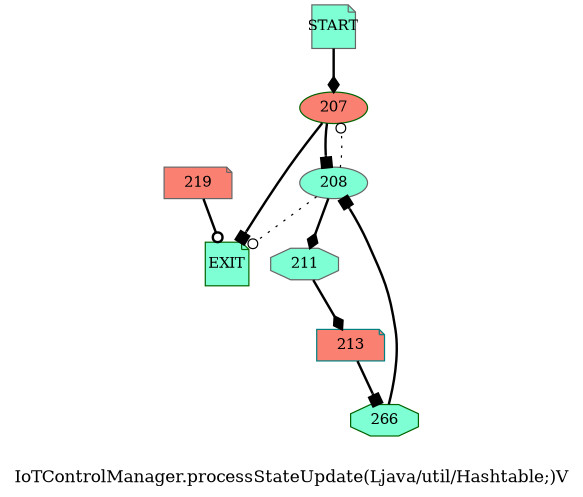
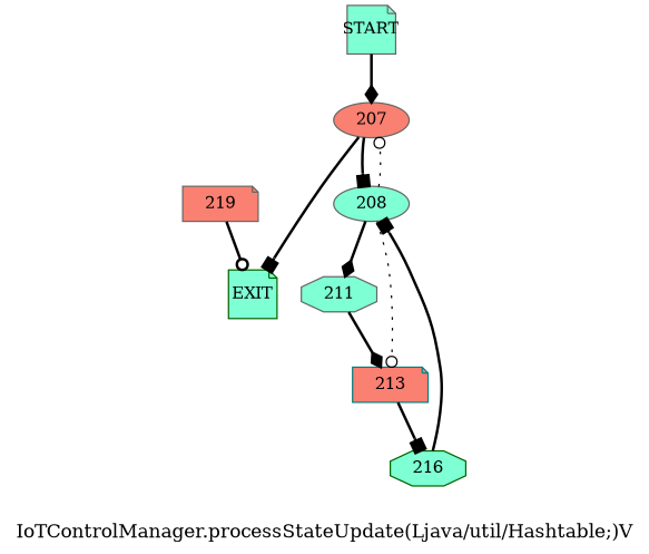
  digraph {
    label="IoTControlManager.processStateUpdate(Ljava/util/Hashtable;)V"
    node [color=gray40 fillcolor=aquamarine fixedsize=true fontsize=12 shape=note style=filled]
    edge [arrowhead=box style=bold]
-   n1 [color=darkgreen fillcolor=salmon height=0.36 label=207 shape=ellipse width=0.78]
+   n1 [fillcolor=salmon height=0.36 label=207 shape=ellipse width=0.78]
    n2 [height=0.36 label=208 shape=ellipse width=0.78]
    n3 [color=darkgreen height=0.5 label=EXIT style="filled, rounded" width=0.5]
    n4 [height=0.36 label=211 shape=octagon width=0.78]
    n5 [fillcolor=salmon height=0.36 label=219 width=0.78]
    n6 [color=teal fillcolor=salmon height=0.36 label=213 width=0.78]
-   n7 [color=darkgreen height=0.36 label=266 shape=octagon width=0.78]
+   n7 [color=darkgreen height=0.36 label=216 shape=octagon width=0.78]
    n8 [height=0.5 label=START style="filled, rounded" width=0.5]
    n1 -> n2
    n1 -> n3
    n2 -> n1 [arrowhead=odot style=dotted]
-   n2 -> n3 [arrowhead=odot style=dotted]
+   n2 -> n6 [arrowhead=odot style=dotted]
    n2 -> n4 [arrowhead=diamond]
    n4 -> n6 [arrowhead=diamond]
    n5 -> n3 [arrowhead=odot]
    n6 -> n7
    n7 -> n2
    n8 -> n1 [arrowhead=diamond]
  }
